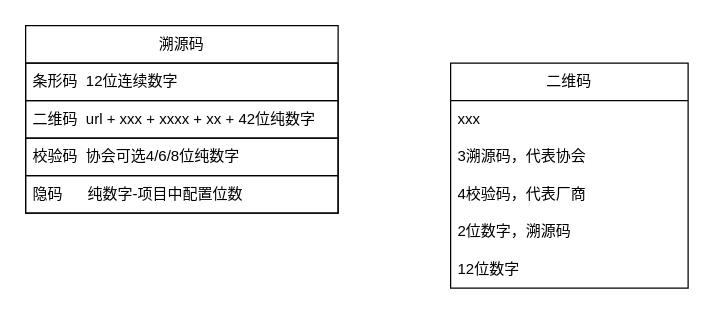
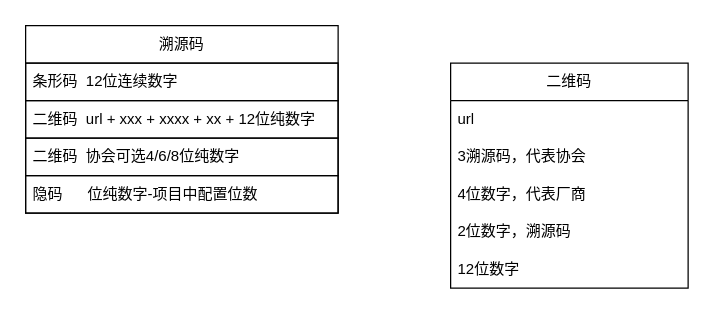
  <mxCell id="0" />
  <mxCell id="1" parent="0" />
  <mxCell id="2" value="溯源码" style="swimlane;fontStyle=0;childLayout=stackLayout;horizontal=1;startSize=30;horizontalStack=0;resizeParent=1;resizeParentMax=0;resizeLast=0;collapsible=1;marginBottom=0;whiteSpace=wrap;html=1;" vertex="1" parent="1"><mxGeometry x="20" y="20" width="250" height="150" as="geometry" /></mxCell>
  <mxCell id="3" value="条形码&amp;nbsp; 12位连续数字" style="text;strokeColor=default;fillColor=none;align=left;verticalAlign=middle;spacingLeft=4;spacingRight=4;overflow=hidden;points=[[0,0.5],[1,0.5]];portConstraint=eastwest;rotatable=0;whiteSpace=wrap;html=1;" vertex="1" parent="2"><mxGeometry y="30" width="250" height="30" as="geometry" /></mxCell>
- <mxCell id="4" value="二维码&amp;nbsp; url + xxx + xxxx + xx + 42位纯数字" style="text;strokeColor=default;fillColor=none;align=left;verticalAlign=middle;spacingLeft=4;spacingRight=4;overflow=hidden;points=[[0,0.5],[1,0.5]];portConstraint=eastwest;rotatable=0;whiteSpace=wrap;html=1;" vertex="1" parent="2"><mxGeometry y="60" width="250" height="30" as="geometry" /></mxCell>
- <mxCell id="5" value="校验码&amp;nbsp; 协会可选4/6/8位纯数字" style="text;strokeColor=default;fillColor=none;align=left;verticalAlign=middle;spacingLeft=4;spacingRight=4;overflow=hidden;points=[[0,0.5],[1,0.5]];portConstraint=eastwest;rotatable=0;whiteSpace=wrap;html=1;" vertex="1" parent="2"><mxGeometry y="90" width="250" height="30" as="geometry" /></mxCell>
- <mxCell id="6" value="隐码&amp;nbsp; &amp;nbsp; &amp;nbsp; 纯数字-项目中配置位数" style="text;strokeColor=default;fillColor=none;align=left;verticalAlign=middle;spacingLeft=4;spacingRight=4;overflow=hidden;points=[[0,0.5],[1,0.5]];portConstraint=eastwest;rotatable=0;whiteSpace=wrap;html=1;" vertex="1" parent="2"><mxGeometry y="120" width="250" height="30" as="geometry" /></mxCell>
+ <mxCell id="4" value="二维码&amp;nbsp; url + xxx + xxxx + xx + 12位纯数字" style="text;strokeColor=default;fillColor=none;align=left;verticalAlign=middle;spacingLeft=4;spacingRight=4;overflow=hidden;points=[[0,0.5],[1,0.5]];portConstraint=eastwest;rotatable=0;whiteSpace=wrap;html=1;" vertex="1" parent="2"><mxGeometry y="60" width="250" height="30" as="geometry" /></mxCell>
+ <mxCell id="5" value="二维码&amp;nbsp; 协会可选4/6/8位纯数字" style="text;strokeColor=default;fillColor=none;align=left;verticalAlign=middle;spacingLeft=4;spacingRight=4;overflow=hidden;points=[[0,0.5],[1,0.5]];portConstraint=eastwest;rotatable=0;whiteSpace=wrap;html=1;" vertex="1" parent="2"><mxGeometry y="90" width="250" height="30" as="geometry" /></mxCell>
+ <mxCell id="6" value="隐码&amp;nbsp; &amp;nbsp; &amp;nbsp; 位纯数字-项目中配置位数" style="text;strokeColor=default;fillColor=none;align=left;verticalAlign=middle;spacingLeft=4;spacingRight=4;overflow=hidden;points=[[0,0.5],[1,0.5]];portConstraint=eastwest;rotatable=0;whiteSpace=wrap;html=1;" vertex="1" parent="2"><mxGeometry y="120" width="250" height="30" as="geometry" /></mxCell>
  <mxCell id="7" value="二维码" style="swimlane;fontStyle=0;childLayout=stackLayout;horizontal=1;startSize=30;horizontalStack=0;resizeParent=1;resizeParentMax=0;resizeLast=0;collapsible=1;marginBottom=0;whiteSpace=wrap;html=1;" vertex="1" parent="1"><mxGeometry x="360" y="50" width="190" height="180" as="geometry" /></mxCell>
- <mxCell id="8" value="xxx" style="text;strokeColor=none;fillColor=none;align=left;verticalAlign=middle;spacingLeft=4;spacingRight=4;overflow=hidden;points=[[0,0.5],[1,0.5]];portConstraint=eastwest;rotatable=0;whiteSpace=wrap;html=1;" vertex="1" parent="7"><mxGeometry y="30" width="190" height="30" as="geometry" /></mxCell>
+ <mxCell id="8" value="url" style="text;strokeColor=none;fillColor=none;align=left;verticalAlign=middle;spacingLeft=4;spacingRight=4;overflow=hidden;points=[[0,0.5],[1,0.5]];portConstraint=eastwest;rotatable=0;whiteSpace=wrap;html=1;" vertex="1" parent="7"><mxGeometry y="30" width="190" height="30" as="geometry" /></mxCell>
  <mxCell id="9" value="3溯源码，代表协会" style="text;strokeColor=none;fillColor=none;align=left;verticalAlign=middle;spacingLeft=4;spacingRight=4;overflow=hidden;points=[[0,0.5],[1,0.5]];portConstraint=eastwest;rotatable=0;whiteSpace=wrap;html=1;" vertex="1" parent="7"><mxGeometry y="60" width="190" height="30" as="geometry" /></mxCell>
- <mxCell id="10" value="4校验码，代表厂商" style="text;strokeColor=none;fillColor=none;align=left;verticalAlign=middle;spacingLeft=4;spacingRight=4;overflow=hidden;points=[[0,0.5],[1,0.5]];portConstraint=eastwest;rotatable=0;whiteSpace=wrap;html=1;" vertex="1" parent="7"><mxGeometry y="90" width="190" height="30" as="geometry" /></mxCell>
+ <mxCell id="10" value="4位数字，代表厂商" style="text;strokeColor=none;fillColor=none;align=left;verticalAlign=middle;spacingLeft=4;spacingRight=4;overflow=hidden;points=[[0,0.5],[1,0.5]];portConstraint=eastwest;rotatable=0;whiteSpace=wrap;html=1;" vertex="1" parent="7"><mxGeometry y="90" width="190" height="30" as="geometry" /></mxCell>
  <mxCell id="11" value="2位数字，溯源码" style="text;strokeColor=none;fillColor=none;align=left;verticalAlign=middle;spacingLeft=4;spacingRight=4;overflow=hidden;points=[[0,0.5],[1,0.5]];portConstraint=eastwest;rotatable=0;whiteSpace=wrap;html=1;" vertex="1" parent="7"><mxGeometry y="120" width="190" height="30" as="geometry" /></mxCell>
  <mxCell id="12" value="12位数字" style="text;strokeColor=none;fillColor=none;align=left;verticalAlign=middle;spacingLeft=4;spacingRight=4;overflow=hidden;points=[[0,0.5],[1,0.5]];portConstraint=eastwest;rotatable=0;whiteSpace=wrap;html=1;" vertex="1" parent="7"><mxGeometry y="150" width="190" height="30" as="geometry" /></mxCell>
